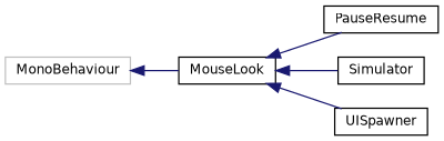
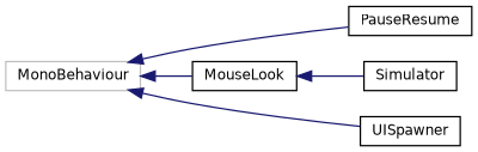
  digraph {
    rankdir=LR
    node [color=black fillcolor=white fontname=Helvetica fontsize=10 shape=record style=filled]
    edge [color=midnightblue dir=back fontname=Helvetica fontsize=10 labelfontname=Helvetica labelfontsize=10 style=solid]
    n1 [color=grey75 height=0.2 label=MonoBehaviour width=0.4]
    n2 [height=0.2 label=MouseLook width=0.4]
    n3 [height=0.2 label=PauseResume width=0.4]
    n4 [height=0.2 label=UISpawner width=0.4]
    n5 [height=0.2 label=Simulator width=0.4]
    n1 -> n2
-   n2 -> n3
-   n2 -> n4
+   n1 -> n3
+   n1 -> n4
    n2 -> n5
  }
